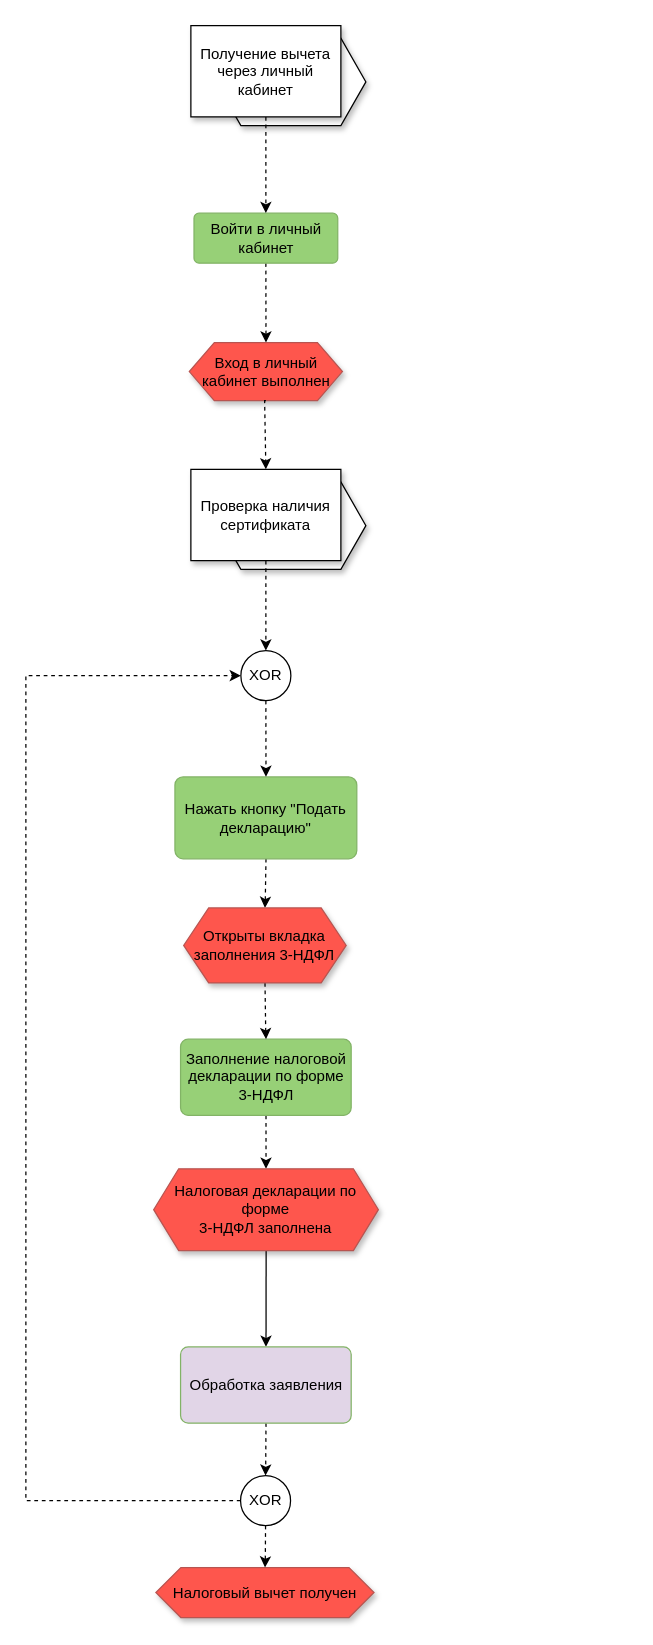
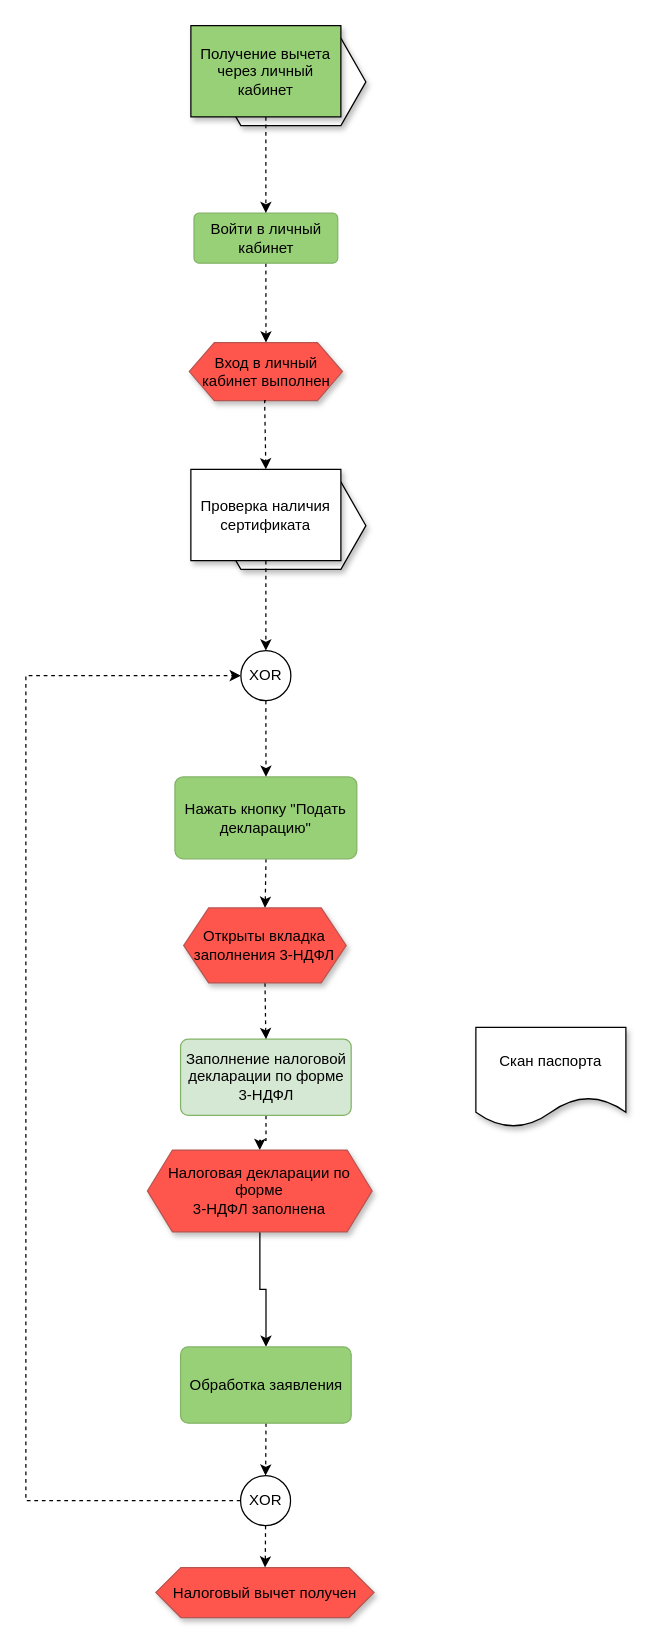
  <mxCell id="0" />
  <mxCell id="1" parent="0" />
  <mxCell id="2" value="" style="group" parent="1" vertex="1" connectable="0"><mxGeometry x="152" y="20" width="140" height="80" as="geometry" /></mxCell>
  <mxCell id="3" value="" style="group" parent="2" vertex="1" connectable="0"><mxGeometry width="140" height="80" as="geometry" /></mxCell>
  <mxCell id="4" value="" style="shape=hexagon;perimeter=hexagonPerimeter2;whiteSpace=wrap;html=1;fixedSize=1;shadow=1;" parent="3" vertex="1"><mxGeometry x="20" y="10" width="120" height="70" as="geometry" /></mxCell>
- <mxCell id="5" value="Получение вычета через личный кабинет" style="rounded=0;whiteSpace=wrap;html=1;shadow=1;" parent="3" vertex="1"><mxGeometry width="120" height="73" as="geometry" /></mxCell>
+ <mxCell id="5" value="Получение вычета через личный кабинет" style="rounded=0;whiteSpace=wrap;html=1;shadow=1;fillColor=#97d077;" parent="3" vertex="1"><mxGeometry width="120" height="73" as="geometry" /></mxCell>
  <mxCell id="6" style="edgeStyle=orthogonalEdgeStyle;rounded=0;jumpStyle=arc;orthogonalLoop=1;jettySize=auto;html=1;dashed=1;fontColor=#171717;endArrow=classic;endFill=1;" parent="1" source="7" target="8" edge="1"><mxGeometry relative="1" as="geometry" /></mxCell>
  <mxCell id="7" value="Войти в личный кабинет" style="rounded=1;arcSize=10;whiteSpace=wrap;html=1;align=center;fillColor=#97D077;strokeColor=#82b366;" parent="1" vertex="1"><mxGeometry x="154.5" y="170" width="115" height="40" as="geometry" /></mxCell>
  <mxCell id="8" value="Вход в личный кабинет выполнен" style="shape=hexagon;perimeter=hexagonPerimeter2;whiteSpace=wrap;html=1;fixedSize=1;shadow=1;fillColor=#fe564d;strokeColor=#b85450;" parent="1" vertex="1"><mxGeometry x="150.75" y="273.5" width="122.5" height="46.5" as="geometry" /></mxCell>
  <mxCell id="9" style="edgeStyle=orthogonalEdgeStyle;rounded=0;orthogonalLoop=1;jettySize=auto;html=1;dashed=1;fontColor=#171717;endArrow=classic;endFill=1;exitX=0.5;exitY=1;exitDx=0;exitDy=0;entryX=0.5;entryY=0;entryDx=0;entryDy=0;" parent="1" source="8" target="17" edge="1"><mxGeometry relative="1" as="geometry"><mxPoint x="222" y="470" as="sourcePoint" /><Array as="points"><mxPoint x="211" y="320" /></Array></mxGeometry></mxCell>
  <mxCell id="10" style="edgeStyle=orthogonalEdgeStyle;rounded=0;orthogonalLoop=1;jettySize=auto;html=1;dashed=1;fontColor=#171717;endArrow=classic;endFill=1;" parent="1" source="5" target="7" edge="1"><mxGeometry relative="1" as="geometry" /></mxCell>
  <mxCell id="11" value="Налоговый вычет получен" style="shape=hexagon;perimeter=hexagonPerimeter2;whiteSpace=wrap;html=1;fixedSize=1;shadow=1;fillColor=#fe564d;strokeColor=#b85450;" parent="1" vertex="1"><mxGeometry x="124" y="1253.5" width="174.5" height="40" as="geometry" /></mxCell>
  <mxCell id="12" style="edgeStyle=orthogonalEdgeStyle;rounded=0;jumpStyle=arc;orthogonalLoop=1;jettySize=auto;html=1;entryX=0.5;entryY=0;entryDx=0;entryDy=0;dashed=1;fontColor=#171717;endArrow=classic;endFill=1;" parent="1" source="13" target="26" edge="1"><mxGeometry relative="1" as="geometry" /></mxCell>
  <mxCell id="13" value="Нажать кнопку &quot;Подать декларацию&quot;" style="rounded=1;arcSize=10;whiteSpace=wrap;html=1;align=center;fillColor=#97D077;strokeColor=#82b366;" parent="1" vertex="1"><mxGeometry x="139.25" y="621" width="145.5" height="65.5" as="geometry" /></mxCell>
  <mxCell id="14" value="" style="group" parent="1" vertex="1" connectable="0"><mxGeometry x="152" y="375" width="140" height="80" as="geometry" /></mxCell>
  <mxCell id="15" value="" style="group" parent="14" vertex="1" connectable="0"><mxGeometry width="140" height="80" as="geometry" /></mxCell>
  <mxCell id="16" value="" style="shape=hexagon;perimeter=hexagonPerimeter2;whiteSpace=wrap;html=1;fixedSize=1;shadow=1;" parent="15" vertex="1"><mxGeometry x="20" y="10" width="120" height="70" as="geometry" /></mxCell>
  <mxCell id="17" value="Проверка наличия сертификата" style="rounded=0;whiteSpace=wrap;html=1;shadow=1;" parent="15" vertex="1"><mxGeometry width="120" height="73" as="geometry" /></mxCell>
  <mxCell id="18" style="edgeStyle=orthogonalEdgeStyle;rounded=0;jumpStyle=arc;orthogonalLoop=1;jettySize=auto;html=1;dashed=1;fontColor=#171717;endArrow=classic;endFill=1;" parent="1" source="19" target="13" edge="1"><mxGeometry relative="1" as="geometry" /></mxCell>
  <mxCell id="19" value="XOR" style="ellipse;whiteSpace=wrap;html=1;aspect=fixed;rotation=0;" parent="1" vertex="1"><mxGeometry x="192" y="520" width="40" height="40" as="geometry" /></mxCell>
  <mxCell id="20" style="edgeStyle=orthogonalEdgeStyle;rounded=0;jumpStyle=arc;orthogonalLoop=1;jettySize=auto;html=1;dashed=1;fontColor=#171717;endArrow=classic;endFill=1;" parent="1" source="17" target="19" edge="1"><mxGeometry relative="1" as="geometry" /></mxCell>
  <mxCell id="21" style="edgeStyle=orthogonalEdgeStyle;rounded=0;jumpStyle=arc;orthogonalLoop=1;jettySize=auto;html=1;entryX=0.5;entryY=0;entryDx=0;entryDy=0;dashed=1;fontColor=#171717;endArrow=classic;endFill=1;" parent="1" source="22" target="24" edge="1"><mxGeometry relative="1" as="geometry" /></mxCell>
- <mxCell id="22" value="Заполнение&amp;nbsp;налоговой декларации по форме&lt;br&gt;3-НДФЛ" style="rounded=1;arcSize=10;whiteSpace=wrap;html=1;align=center;fillColor=#97D077;strokeColor=#82b366;" parent="1" vertex="1"><mxGeometry x="143.75" y="830.81" width="136.5" height="61" as="geometry" /></mxCell>
+ <mxCell id="22" value="Заполнение&amp;nbsp;налоговой декларации по форме&lt;br&gt;3-НДФЛ" style="rounded=1;arcSize=10;whiteSpace=wrap;html=1;align=center;fillColor=#d5e8d4;strokeColor=#82b366;" parent="1" vertex="1"><mxGeometry x="143.75" y="830.81" width="136.5" height="61" as="geometry" /></mxCell>
  <mxCell id="23" style="edgeStyle=orthogonalEdgeStyle;rounded=0;jumpStyle=arc;orthogonalLoop=1;jettySize=auto;html=1;dashed=0;fontColor=#171717;endArrow=classic;endFill=1;" parent="1" source="24" target="28" edge="1"><mxGeometry relative="1" as="geometry" /></mxCell>
- <mxCell id="24" value="Налоговая декларации по форме&lt;br style=&quot;border-color: var(--border-color);&quot;&gt;3-НДФЛ заполнена" style="shape=hexagon;perimeter=hexagonPerimeter2;whiteSpace=wrap;html=1;fixedSize=1;shadow=1;fillColor=#fe564d;strokeColor=#b85450;" parent="1" vertex="1"><mxGeometry x="122.25" y="934.5" width="179.75" height="65.5" as="geometry" /></mxCell>
+ <mxCell id="24" value="Налоговая декларации по форме&lt;br style=&quot;border-color: var(--border-color);&quot;&gt;3-НДФЛ заполнена" style="shape=hexagon;perimeter=hexagonPerimeter2;whiteSpace=wrap;html=1;fixedSize=1;shadow=1;fillColor=#fe564d;strokeColor=#b85450;" parent="1" vertex="1"><mxGeometry x="117.25" y="919.5" width="179.75" height="65.5" as="geometry" /></mxCell>
  <mxCell id="25" style="edgeStyle=orthogonalEdgeStyle;rounded=0;jumpStyle=arc;orthogonalLoop=1;jettySize=auto;html=1;dashed=1;fontColor=#171717;endArrow=classic;endFill=1;" parent="1" source="26" target="22" edge="1"><mxGeometry relative="1" as="geometry" /></mxCell>
  <mxCell id="26" value="Открыты вкладка заполнения 3-НДФЛ" style="shape=hexagon;perimeter=hexagonPerimeter2;whiteSpace=wrap;html=1;fixedSize=1;shadow=1;fillColor=#fe564d;strokeColor=#b85450;" parent="1" vertex="1"><mxGeometry x="146.25" y="725.81" width="130" height="60" as="geometry" /></mxCell>
  <mxCell id="27" style="edgeStyle=orthogonalEdgeStyle;rounded=0;jumpStyle=arc;orthogonalLoop=1;jettySize=auto;html=1;dashed=1;fontColor=#171717;endArrow=classic;endFill=1;" parent="1" source="28" target="31" edge="1"><mxGeometry relative="1" as="geometry" /></mxCell>
- <mxCell id="28" value="Обработка заявления" style="rounded=1;arcSize=10;whiteSpace=wrap;html=1;align=center;fillColor=#e1d5e7;strokeColor=#82b366;" parent="1" vertex="1"><mxGeometry x="143.75" y="1077" width="136.5" height="61" as="geometry" /></mxCell>
+ <mxCell id="28" value="Обработка заявления" style="rounded=1;arcSize=10;whiteSpace=wrap;html=1;align=center;fillColor=#97D077;strokeColor=#82b366;" parent="1" vertex="1"><mxGeometry x="143.75" y="1077" width="136.5" height="61" as="geometry" /></mxCell>
  <mxCell id="29" style="edgeStyle=orthogonalEdgeStyle;rounded=0;jumpStyle=arc;orthogonalLoop=1;jettySize=auto;html=1;dashed=1;fontColor=#171717;endArrow=classic;endFill=1;" parent="1" source="31" target="11" edge="1"><mxGeometry relative="1" as="geometry" /></mxCell>
  <mxCell id="30" style="edgeStyle=orthogonalEdgeStyle;rounded=0;jumpStyle=arc;orthogonalLoop=1;jettySize=auto;html=1;entryX=0;entryY=0.5;entryDx=0;entryDy=0;dashed=1;fontColor=#171717;endArrow=classic;endFill=1;" parent="1" source="31" target="19" edge="1"><mxGeometry relative="1" as="geometry"><Array as="points"><mxPoint x="20" y="1200" /><mxPoint x="20" y="540" /></Array></mxGeometry></mxCell>
  <mxCell id="31" value="XOR" style="ellipse;whiteSpace=wrap;html=1;aspect=fixed;rotation=0;" parent="1" vertex="1"><mxGeometry x="191.75" y="1180" width="40" height="40" as="geometry" /></mxCell>
+ <mxCell id="32" value="Скан паспорта" style="shape=document;whiteSpace=wrap;html=1;boundedLbl=1;shadow=1;labelBackgroundColor=none;" parent="1" vertex="1"><mxGeometry x="380" y="821.31" width="120" height="80" as="geometry" /></mxCell>
